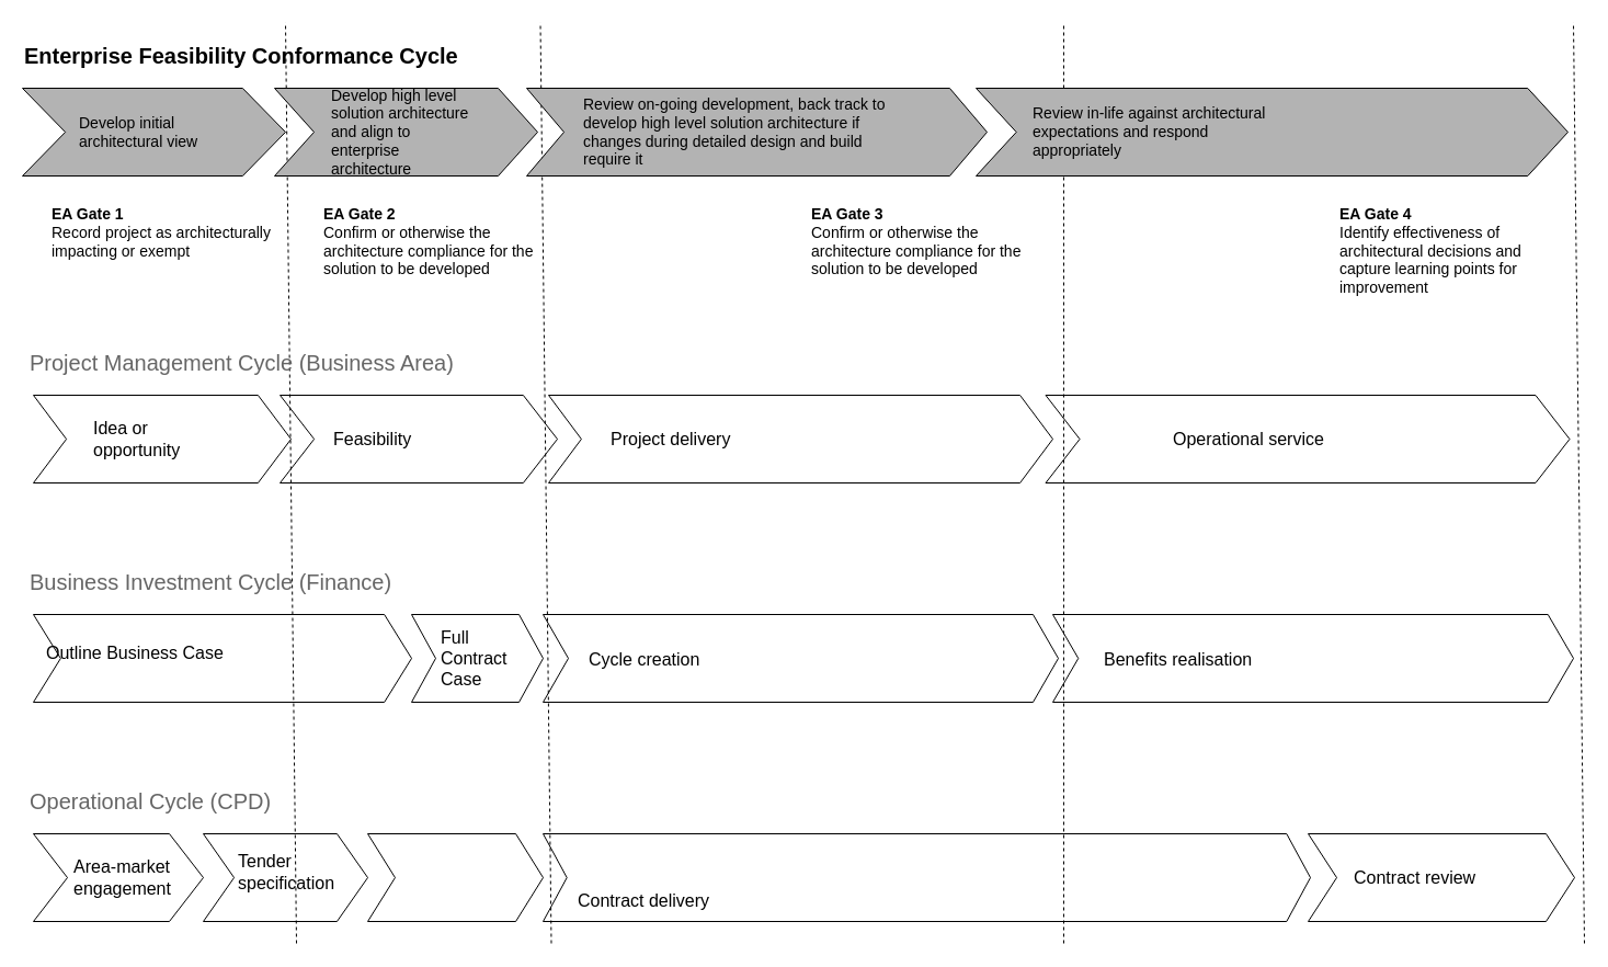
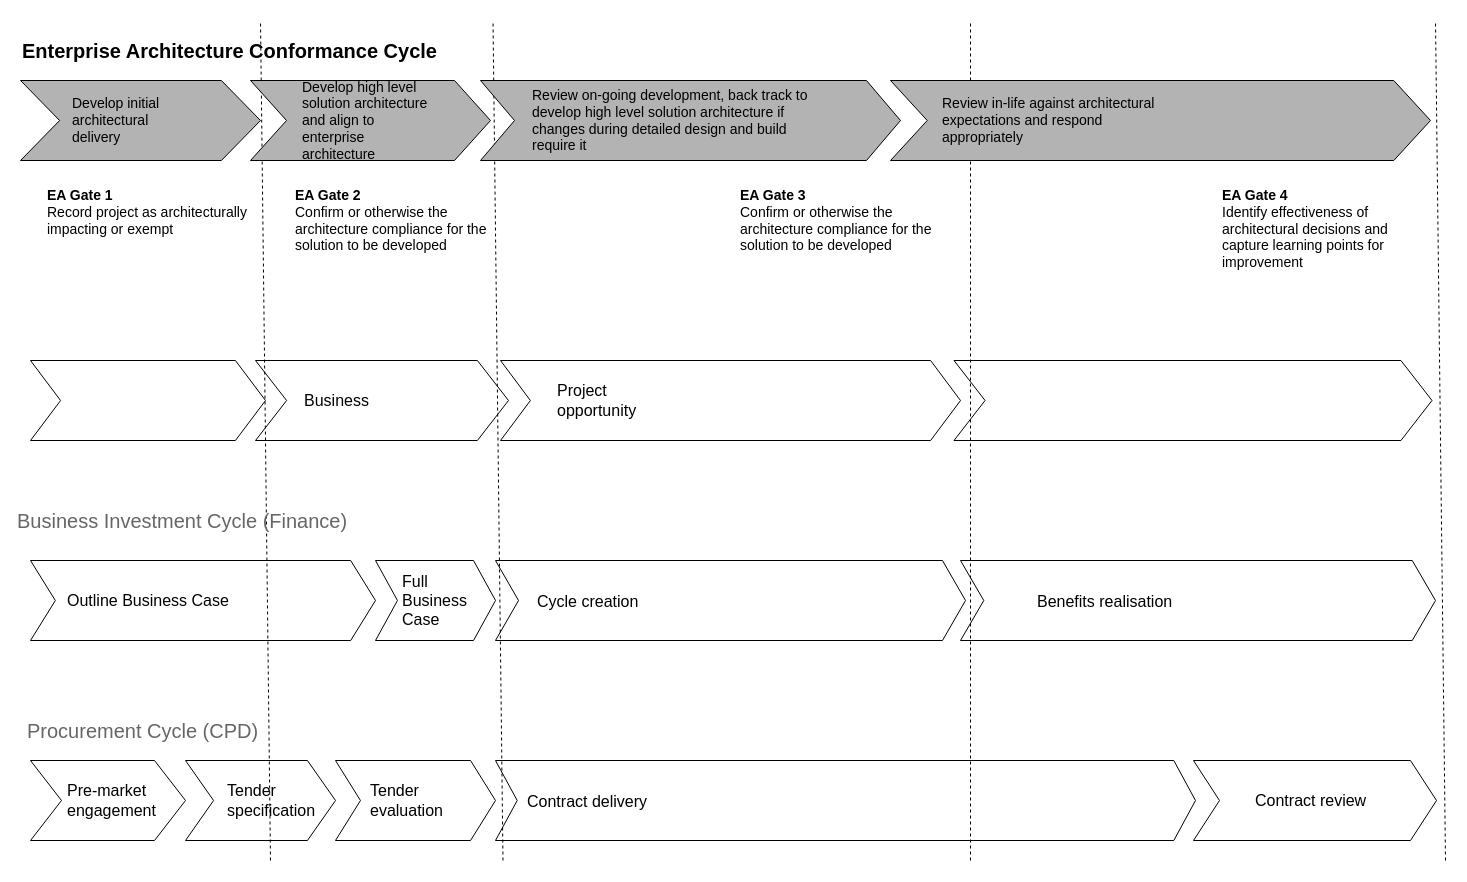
  <mxCell id="0" />
  <mxCell id="1" parent="0" />
  <mxCell id="2" value="" style="endArrow=none;dashed=1;html=1;" parent="1" edge="1"><mxGeometry width="50" height="50" relative="1" as="geometry"><mxPoint x="270" y="860" as="sourcePoint" /><mxPoint x="260" y="20" as="targetPoint" /></mxGeometry></mxCell>
  <mxCell id="3" value="" style="endArrow=none;dashed=1;html=1;" parent="1" edge="1"><mxGeometry width="50" height="50" relative="1" as="geometry"><mxPoint x="502.5" y="860" as="sourcePoint" /><mxPoint x="492.5" y="20" as="targetPoint" /></mxGeometry></mxCell>
  <mxCell id="4" value="" style="endArrow=none;dashed=1;html=1;" parent="1" edge="1"><mxGeometry width="50" height="50" relative="1" as="geometry"><mxPoint x="970" y="860" as="sourcePoint" /><mxPoint x="970" y="20" as="targetPoint" /></mxGeometry></mxCell>
  <mxCell id="5" value="&lt;p style=&quot;margin: 0 0 0 40px ; border: none ; padding: 0px&quot;&gt;&lt;br&gt;&lt;/p&gt;" style="shape=step;whiteSpace=wrap;html=1;fontSize=28;fillColor=#B3B3B3;fontColor=#FFFFFF;strokeColor=#000000;align=center;perimeterSpacing=1;rounded=0;shadow=0;comic=0;size=0.163;" parent="1" vertex="1"><mxGeometry x="20" y="80" width="240" height="80" as="geometry" /></mxCell>
- <mxCell id="6" value="&lt;font style=&quot;font-size: 20px&quot; color=&quot;#666666&quot;&gt;Project Management Cycle (Business Area)&lt;/font&gt;" style="text;html=1;strokeColor=none;fillColor=none;align=left;verticalAlign=middle;whiteSpace=wrap;rounded=0;" parent="1" vertex="1"><mxGeometry x="25" y="320" width="910" height="20" as="geometry" /></mxCell>
- <mxCell id="7" value="&lt;font style=&quot;font-size: 20px&quot;&gt;&lt;b&gt;Enterprise Feasibility Conformance Cycle&lt;/b&gt;&lt;/font&gt;" style="text;html=1;strokeColor=none;fillColor=none;align=left;verticalAlign=middle;whiteSpace=wrap;rounded=0;" parent="1" vertex="1"><mxGeometry x="20" y="40" width="910" height="20" as="geometry" /></mxCell>
- <mxCell id="8" value="&lt;font style=&quot;font-size: 20px&quot; color=&quot;#666666&quot;&gt;Business Investment Cycle (Finance)&lt;/font&gt;" style="text;html=1;strokeColor=none;fillColor=none;align=left;verticalAlign=middle;whiteSpace=wrap;rounded=0;" parent="1" vertex="1"><mxGeometry x="25" y="520" width="910" height="20" as="geometry" /></mxCell>
- <mxCell id="9" value="&lt;font style=&quot;font-size: 20px&quot; color=&quot;#666666&quot;&gt;Operational Cycle (CPD)&lt;/font&gt;" style="text;html=1;strokeColor=none;fillColor=none;align=left;verticalAlign=middle;whiteSpace=wrap;rounded=0;" parent="1" vertex="1"><mxGeometry x="25" y="720" width="910" height="20" as="geometry" /></mxCell>
+ <mxCell id="7" value="&lt;font style=&quot;font-size: 20px&quot;&gt;&lt;b&gt;Enterprise Architecture Conformance Cycle&lt;/b&gt;&lt;/font&gt;" style="text;html=1;strokeColor=none;fillColor=none;align=left;verticalAlign=middle;whiteSpace=wrap;rounded=0;" parent="1" vertex="1"><mxGeometry x="20" y="40" width="910" height="20" as="geometry" /></mxCell>
+ <mxCell id="8" value="&lt;font style=&quot;font-size: 20px&quot; color=&quot;#666666&quot;&gt;Business Investment Cycle (Finance)&lt;/font&gt;" style="text;html=1;strokeColor=none;fillColor=none;align=left;verticalAlign=middle;whiteSpace=wrap;rounded=0;" parent="1" vertex="1"><mxGeometry x="15" y="510" width="910" height="20" as="geometry" /></mxCell>
+ <mxCell id="9" value="&lt;font style=&quot;font-size: 20px&quot; color=&quot;#666666&quot;&gt;Procurement Cycle (CPD)&lt;/font&gt;" style="text;html=1;strokeColor=none;fillColor=none;align=left;verticalAlign=middle;whiteSpace=wrap;rounded=0;" parent="1" vertex="1"><mxGeometry x="25" y="720" width="910" height="20" as="geometry" /></mxCell>
  <mxCell id="10" value="&lt;blockquote style=&quot;margin: 0 0 0 40px ; border: none ; padding: 0px&quot;&gt;&lt;br&gt;&lt;/blockquote&gt;" style="shape=step;whiteSpace=wrap;html=1;fontSize=28;fillColor=#B3B3B3;fontColor=#FFFFFF;strokeColor=#000000;align=center;perimeterSpacing=1;rounded=0;shadow=0;comic=0;size=0.15;" parent="1" vertex="1"><mxGeometry x="250" y="80" width="240" height="80" as="geometry" /></mxCell>
  <mxCell id="11" value="&lt;p style=&quot;margin: 0 0 0 40px ; border: none ; padding: 0px&quot;&gt;&lt;br&gt;&lt;/p&gt;" style="shape=step;whiteSpace=wrap;html=1;fontSize=28;fillColor=none;fontColor=#FFFFFF;strokeColor=#000000;align=center;perimeterSpacing=1;rounded=0;shadow=0;comic=0;" parent="1" vertex="1"><mxGeometry x="30" y="760" width="155" height="80" as="geometry" /></mxCell>
  <mxCell id="12" value="&lt;p style=&quot;margin: 0 0 0 40px ; border: none ; padding: 0px&quot;&gt;&lt;br&gt;&lt;/p&gt;" style="shape=step;whiteSpace=wrap;html=1;fontSize=28;fillColor=none;fontColor=#FFFFFF;strokeColor=#000000;align=center;perimeterSpacing=1;rounded=0;shadow=0;comic=0;size=0.187;" parent="1" vertex="1"><mxGeometry x="185" y="760" width="150" height="80" as="geometry" /></mxCell>
  <mxCell id="13" value="&lt;p style=&quot;margin: 0 0 0 40px ; border: none ; padding: 0px&quot;&gt;&lt;br&gt;&lt;/p&gt;" style="shape=step;whiteSpace=wrap;html=1;fontSize=28;fillColor=none;fontColor=#FFFFFF;strokeColor=#000000;align=center;perimeterSpacing=1;rounded=0;shadow=0;comic=0;size=0.156;" parent="1" vertex="1"><mxGeometry x="335" y="760" width="160" height="80" as="geometry" /></mxCell>
  <mxCell id="14" value="&lt;p style=&quot;margin: 0 0 0 40px ; border: none ; padding: 0px&quot;&gt;&lt;br&gt;&lt;/p&gt;" style="shape=step;whiteSpace=wrap;html=1;fontSize=28;fillColor=none;fontColor=#FFFFFF;strokeColor=#000000;align=center;perimeterSpacing=1;rounded=0;shadow=0;comic=0;size=0.107;" parent="1" vertex="1"><mxGeometry x="1193" y="760" width="243" height="80" as="geometry" /></mxCell>
  <mxCell id="15" value="&lt;p style=&quot;margin: 0 0 0 40px ; border: none ; padding: 0px&quot;&gt;&lt;br&gt;&lt;/p&gt;" style="shape=step;whiteSpace=wrap;html=1;fontSize=28;fillColor=none;fontColor=#FFFFFF;strokeColor=#000000;align=center;perimeterSpacing=1;rounded=0;shadow=0;comic=0;size=0.072;" parent="1" vertex="1"><mxGeometry x="30" y="560" width="345" height="80" as="geometry" /></mxCell>
- <mxCell id="16" value="&lt;div&gt;&lt;span&gt;&lt;font style=&quot;font-size: 14px&quot;&gt;Develop initial architectural view&lt;/font&gt;&lt;/span&gt;&lt;/div&gt;" style="text;html=1;strokeColor=none;fillColor=none;align=left;verticalAlign=middle;whiteSpace=wrap;rounded=0;shadow=0;comic=0;" parent="1" vertex="1"><mxGeometry x="70" y="90" width="130" height="60" as="geometry" /></mxCell>
+ <mxCell id="16" value="&lt;div&gt;&lt;span&gt;&lt;font style=&quot;font-size: 14px&quot;&gt;Develop initial architectural delivery&lt;/font&gt;&lt;/span&gt;&lt;/div&gt;" style="text;html=1;strokeColor=none;fillColor=none;align=left;verticalAlign=middle;whiteSpace=wrap;rounded=0;shadow=0;comic=0;" parent="1" vertex="1"><mxGeometry x="70" y="90" width="130" height="60" as="geometry" /></mxCell>
  <mxCell id="17" value="&lt;p style=&quot;margin: 0 0 0 40px ; border: none ; padding: 0px&quot;&gt;&lt;br&gt;&lt;/p&gt;" style="shape=step;whiteSpace=wrap;html=1;fontSize=28;fillColor=none;fontColor=#FFFFFF;strokeColor=#000000;align=center;perimeterSpacing=1;rounded=0;shadow=0;comic=0;size=0.128;" parent="1" vertex="1"><mxGeometry x="30" y="360" width="235" height="80" as="geometry" /></mxCell>
- <mxCell id="18" value="&lt;font style=&quot;font-size: 16px&quot;&gt;Idea or opportunity&lt;/font&gt;" style="text;html=1;strokeColor=none;fillColor=none;align=left;verticalAlign=middle;whiteSpace=wrap;rounded=0;shadow=0;comic=0;" parent="1" vertex="1"><mxGeometry x="82.5" y="370" width="130" height="60" as="geometry" /></mxCell>
- <mxCell id="19" value="&lt;font style=&quot;font-size: 16px&quot;&gt;Outline Business Case&lt;/font&gt;" style="text;html=1;strokeColor=none;fillColor=none;align=left;verticalAlign=middle;whiteSpace=wrap;rounded=0;shadow=0;comic=0;" parent="1" vertex="1"><mxGeometry x="40" y="565" width="165" height="60" as="geometry" /></mxCell>
+ <mxCell id="19" value="&lt;font style=&quot;font-size: 16px&quot;&gt;Outline Business Case&lt;/font&gt;" style="text;html=1;strokeColor=none;fillColor=none;align=left;verticalAlign=middle;whiteSpace=wrap;rounded=0;shadow=0;comic=0;" parent="1" vertex="1"><mxGeometry x="65" y="570" width="165" height="60" as="geometry" /></mxCell>
  <mxCell id="20" value="&lt;div&gt;&lt;span&gt;&lt;font style=&quot;font-size: 14px&quot;&gt;Develop high level solution architecture and align to enterprise architecture&lt;/font&gt;&lt;/span&gt;&lt;/div&gt;" style="text;html=1;strokeColor=none;fillColor=none;align=left;verticalAlign=middle;whiteSpace=wrap;rounded=0;shadow=0;comic=0;" parent="1" vertex="1"><mxGeometry x="300" y="90" width="140" height="60" as="geometry" /></mxCell>
  <mxCell id="21" value="&lt;p style=&quot;margin: 0 0 0 40px ; border: none ; padding: 0px&quot;&gt;&lt;br&gt;&lt;/p&gt;" style="shape=step;whiteSpace=wrap;html=1;fontSize=28;fillColor=none;fontColor=#FFFFFF;strokeColor=#000000;align=center;perimeterSpacing=1;rounded=0;shadow=0;comic=0;size=0.183;" parent="1" vertex="1"><mxGeometry x="375" y="560" width="120" height="80" as="geometry" /></mxCell>
  <mxCell id="22" value="&lt;blockquote style=&quot;margin: 0 0 0 40px ; border: none ; padding: 0px&quot;&gt;&lt;br&gt;&lt;/blockquote&gt;" style="shape=step;whiteSpace=wrap;html=1;fontSize=28;fillColor=#B3B3B3;fontColor=#FFFFFF;strokeColor=#000000;align=center;perimeterSpacing=1;rounded=0;shadow=0;comic=0;size=0.081;" parent="1" vertex="1"><mxGeometry x="480" y="80" width="420" height="80" as="geometry" /></mxCell>
  <mxCell id="23" value="&lt;div&gt;&lt;span&gt;&lt;font style=&quot;font-size: 14px&quot;&gt;Review on-going development, back track to develop high level solution architecture if changes during detailed design and build require it&lt;/font&gt;&lt;/span&gt;&lt;/div&gt;" style="text;html=1;strokeColor=none;fillColor=none;align=left;verticalAlign=middle;whiteSpace=wrap;rounded=0;shadow=0;comic=0;" parent="1" vertex="1"><mxGeometry x="530" y="90" width="300" height="60" as="geometry" /></mxCell>
  <mxCell id="24" value="&lt;blockquote style=&quot;margin: 0 0 0 40px ; border: none ; padding: 0px&quot;&gt;&lt;br&gt;&lt;/blockquote&gt;" style="shape=step;whiteSpace=wrap;html=1;fontSize=28;fillColor=#B3B3B3;fontColor=#FFFFFF;strokeColor=#000000;align=center;perimeterSpacing=1;rounded=0;shadow=0;comic=0;size=0.068;" parent="1" vertex="1"><mxGeometry x="890" y="80" width="540" height="80" as="geometry" /></mxCell>
  <mxCell id="25" value="&lt;div&gt;&lt;span&gt;&lt;font style=&quot;font-size: 14px&quot;&gt;Review in-life against architectural expectations and respond appropriately&lt;/font&gt;&lt;/span&gt;&lt;/div&gt;" style="text;html=1;strokeColor=none;fillColor=none;align=left;verticalAlign=middle;whiteSpace=wrap;rounded=0;shadow=0;comic=0;" parent="1" vertex="1"><mxGeometry x="940" y="90" width="230" height="60" as="geometry" /></mxCell>
  <mxCell id="26" value="&lt;p style=&quot;margin: 0 0 0 40px ; border: none ; padding: 0px&quot;&gt;&lt;br&gt;&lt;/p&gt;" style="shape=step;whiteSpace=wrap;html=1;fontSize=28;fillColor=none;fontColor=#FFFFFF;strokeColor=#000000;align=center;perimeterSpacing=1;rounded=0;shadow=0;comic=0;size=0.123;" parent="1" vertex="1"><mxGeometry x="255" y="360" width="253" height="80" as="geometry" /></mxCell>
- <mxCell id="27" value="&lt;font style=&quot;font-size: 16px&quot;&gt;Feasibility&lt;/font&gt;" style="text;html=1;strokeColor=none;fillColor=none;align=left;verticalAlign=middle;whiteSpace=wrap;rounded=0;shadow=0;comic=0;" parent="1" vertex="1"><mxGeometry x="301.5" y="370" width="130" height="60" as="geometry" /></mxCell>
+ <mxCell id="27" value="&lt;font style=&quot;font-size: 16px&quot;&gt;Business&lt;/font&gt;" style="text;html=1;strokeColor=none;fillColor=none;align=left;verticalAlign=middle;whiteSpace=wrap;rounded=0;shadow=0;comic=0;" parent="1" vertex="1"><mxGeometry x="301.5" y="370" width="130" height="60" as="geometry" /></mxCell>
  <mxCell id="28" value="&lt;p style=&quot;margin: 0 0 0 40px ; border: none ; padding: 0px&quot;&gt;&lt;br&gt;&lt;/p&gt;" style="shape=step;whiteSpace=wrap;html=1;fontSize=28;fillColor=none;fontColor=#FFFFFF;strokeColor=#000000;align=center;perimeterSpacing=1;rounded=0;shadow=0;comic=0;size=0.065;" parent="1" vertex="1"><mxGeometry x="500" y="360" width="460" height="80" as="geometry" /></mxCell>
  <mxCell id="29" value="&lt;p style=&quot;margin: 0 0 0 40px ; border: none ; padding: 0px&quot;&gt;&lt;br&gt;&lt;/p&gt;" style="shape=step;whiteSpace=wrap;html=1;fontSize=28;fillColor=none;fontColor=#FFFFFF;strokeColor=#000000;align=center;perimeterSpacing=1;rounded=0;shadow=0;comic=0;size=0.065;" parent="1" vertex="1"><mxGeometry x="953.5" y="360" width="478" height="80" as="geometry" /></mxCell>
- <mxCell id="30" value="&lt;font style=&quot;font-size: 16px&quot;&gt;Project delivery&lt;/font&gt;" style="text;html=1;strokeColor=none;fillColor=none;align=left;verticalAlign=middle;whiteSpace=wrap;rounded=0;shadow=0;comic=0;" parent="1" vertex="1"><mxGeometry x="555" y="370" width="130" height="60" as="geometry" /></mxCell>
- <mxCell id="31" value="&lt;span style=&quot;font-size: 16px&quot;&gt;Operational service&lt;/span&gt;" style="text;html=1;strokeColor=none;fillColor=none;align=left;verticalAlign=middle;whiteSpace=wrap;rounded=0;shadow=0;comic=0;" parent="1" vertex="1"><mxGeometry x="1067.5" y="370" width="200" height="60" as="geometry" /></mxCell>
- <mxCell id="32" value="&lt;font style=&quot;font-size: 16px&quot;&gt;Area-market engagement&lt;/font&gt;" style="text;html=1;strokeColor=none;fillColor=none;align=left;verticalAlign=middle;whiteSpace=wrap;rounded=0;shadow=0;comic=0;" parent="1" vertex="1"><mxGeometry x="65" y="770" width="130" height="60" as="geometry" /></mxCell>
- <mxCell id="33" value="&lt;font style=&quot;font-size: 16px&quot;&gt;Tender specification&lt;/font&gt;" style="text;html=1;strokeColor=none;fillColor=none;align=left;verticalAlign=middle;whiteSpace=wrap;rounded=0;shadow=0;comic=0;" parent="1" vertex="1"><mxGeometry x="215" y="765" width="80" height="60" as="geometry" /></mxCell>
- <mxCell id="35" value="&lt;font style=&quot;font-size: 16px&quot;&gt;Contract review&lt;/font&gt;" style="text;html=1;strokeColor=none;fillColor=none;align=left;verticalAlign=middle;whiteSpace=wrap;rounded=0;shadow=0;comic=0;" parent="1" vertex="1"><mxGeometry x="1232.5" y="770" width="130" height="60" as="geometry" /></mxCell>
+ <mxCell id="30" value="&lt;font style=&quot;font-size: 16px&quot;&gt;Project opportunity&lt;/font&gt;" style="text;html=1;strokeColor=none;fillColor=none;align=left;verticalAlign=middle;whiteSpace=wrap;rounded=0;shadow=0;comic=0;" parent="1" vertex="1"><mxGeometry x="555" y="370" width="130" height="60" as="geometry" /></mxCell>
+ <mxCell id="32" value="&lt;font style=&quot;font-size: 16px&quot;&gt;Pre-market engagement&lt;/font&gt;" style="text;html=1;strokeColor=none;fillColor=none;align=left;verticalAlign=middle;whiteSpace=wrap;rounded=0;shadow=0;comic=0;" parent="1" vertex="1"><mxGeometry x="65" y="770" width="130" height="60" as="geometry" /></mxCell>
+ <mxCell id="33" value="&lt;font style=&quot;font-size: 16px&quot;&gt;Tender specification&lt;/font&gt;" style="text;html=1;strokeColor=none;fillColor=none;align=left;verticalAlign=middle;whiteSpace=wrap;rounded=0;shadow=0;comic=0;" parent="1" vertex="1"><mxGeometry x="225" y="770" width="80" height="60" as="geometry" /></mxCell>
+ <mxCell id="34" value="&lt;font style=&quot;font-size: 16px&quot;&gt;Tender evaluation&lt;/font&gt;" style="text;html=1;strokeColor=none;fillColor=none;align=left;verticalAlign=middle;whiteSpace=wrap;rounded=0;shadow=0;comic=0;" parent="1" vertex="1"><mxGeometry x="368" y="770" width="127" height="60" as="geometry" /></mxCell>
+ <mxCell id="35" value="&lt;font style=&quot;font-size: 16px&quot;&gt;Contract review&lt;/font&gt;" style="text;html=1;strokeColor=none;fillColor=none;align=left;verticalAlign=middle;whiteSpace=wrap;rounded=0;shadow=0;comic=0;" parent="1" vertex="1"><mxGeometry x="1252.5" y="770" width="130" height="60" as="geometry" /></mxCell>
  <mxCell id="36" value="&lt;p style=&quot;margin: 0 0 0 40px ; border: none ; padding: 0px&quot;&gt;&lt;br&gt;&lt;/p&gt;" style="shape=step;whiteSpace=wrap;html=1;fontSize=28;fillColor=none;fontColor=#FFFFFF;strokeColor=#000000;align=center;perimeterSpacing=1;rounded=0;shadow=0;comic=0;size=0.049;" parent="1" vertex="1"><mxGeometry x="495" y="560" width="470" height="80" as="geometry" /></mxCell>
  <mxCell id="37" value="&lt;font style=&quot;font-size: 16px&quot;&gt;Cycle creation&lt;/font&gt;" style="text;html=1;" parent="1" vertex="1"><mxGeometry x="535" y="585" width="150" height="30" as="geometry" /></mxCell>
  <mxCell id="38" value="&lt;p style=&quot;margin: 0 0 0 40px ; border: none ; padding: 0px&quot;&gt;&lt;br&gt;&lt;/p&gt;" style="shape=step;whiteSpace=wrap;html=1;fontSize=28;fillColor=none;fontColor=#FFFFFF;strokeColor=#000000;align=center;perimeterSpacing=1;rounded=0;shadow=0;comic=0;size=0.049;" parent="1" vertex="1"><mxGeometry x="960" y="560" width="475" height="80" as="geometry" /></mxCell>
- <mxCell id="39" value="&lt;font style=&quot;font-size: 16px&quot;&gt;Benefits realisation&lt;/font&gt;" style="text;html=1;" parent="1" vertex="1"><mxGeometry x="1005" y="585" width="150" height="30" as="geometry" /></mxCell>
+ <mxCell id="39" value="&lt;font style=&quot;font-size: 16px&quot;&gt;Benefits realisation&lt;/font&gt;" style="text;html=1;" parent="1" vertex="1"><mxGeometry x="1035" y="585" width="150" height="30" as="geometry" /></mxCell>
  <mxCell id="40" value="&lt;p style=&quot;margin: 0 0 0 40px ; border: none ; padding: 0px&quot;&gt;&lt;br&gt;&lt;/p&gt;" style="shape=step;whiteSpace=wrap;html=1;fontSize=28;fillColor=none;fontColor=#FFFFFF;strokeColor=#000000;align=center;perimeterSpacing=1;rounded=0;shadow=0;comic=0;size=0.031;" parent="1" vertex="1"><mxGeometry x="495" y="760" width="700" height="80" as="geometry" /></mxCell>
- <mxCell id="41" value="&lt;font style=&quot;font-size: 16px&quot;&gt;Contract delivery&lt;/font&gt;" style="text;html=1;" parent="1" vertex="1"><mxGeometry x="525" y="805" width="120" height="30" as="geometry" /></mxCell>
- <mxCell id="42" value="&lt;font style=&quot;font-size: 16px&quot;&gt;Full Contract Case&lt;/font&gt;" style="text;html=1;strokeColor=none;fillColor=none;align=left;verticalAlign=middle;whiteSpace=wrap;rounded=0;shadow=0;comic=0;" parent="1" vertex="1"><mxGeometry x="400" y="570" width="70" height="60" as="geometry" /></mxCell>
+ <mxCell id="41" value="&lt;font style=&quot;font-size: 16px&quot;&gt;Contract delivery&lt;/font&gt;" style="text;html=1;" parent="1" vertex="1"><mxGeometry x="525" y="785" width="120" height="30" as="geometry" /></mxCell>
+ <mxCell id="42" value="&lt;font style=&quot;font-size: 16px&quot;&gt;Full Business Case&lt;/font&gt;" style="text;html=1;strokeColor=none;fillColor=none;align=left;verticalAlign=middle;whiteSpace=wrap;rounded=0;shadow=0;comic=0;" parent="1" vertex="1"><mxGeometry x="400" y="570" width="70" height="60" as="geometry" /></mxCell>
  <mxCell id="43" value="&lt;b&gt;&lt;font style=&quot;font-size: 14px&quot;&gt;EA Gate 1&lt;/font&gt;&lt;/b&gt;&lt;br&gt;&lt;font style=&quot;font-size: 14px&quot;&gt;Record project as architecturally impacting or exempt&lt;/font&gt;" style="text;html=1;strokeColor=none;fillColor=none;align=left;verticalAlign=top;whiteSpace=wrap;rounded=0;shadow=0;comic=0;labelBackgroundColor=#ffffff;" parent="1" vertex="1"><mxGeometry x="45" y="180" width="215" height="80" as="geometry" /></mxCell>
  <mxCell id="44" value="&lt;b&gt;&lt;font style=&quot;font-size: 14px&quot;&gt;EA Gate 2&lt;/font&gt;&lt;/b&gt;&lt;br&gt;&lt;font style=&quot;font-size: 14px&quot;&gt;Confirm or otherwise the architecture compliance for the solution to be developed&lt;/font&gt;" style="text;html=1;strokeColor=none;fillColor=none;align=left;verticalAlign=top;whiteSpace=wrap;rounded=0;shadow=0;comic=0;" parent="1" vertex="1"><mxGeometry x="292.5" y="180" width="215" height="80" as="geometry" /></mxCell>
  <mxCell id="45" value="" style="endArrow=none;dashed=1;html=1;" parent="1" edge="1"><mxGeometry width="50" height="50" relative="1" as="geometry"><mxPoint x="1445" y="860" as="sourcePoint" /><mxPoint x="1435" y="20" as="targetPoint" /></mxGeometry></mxCell>
  <mxCell id="46" value="&lt;b&gt;&lt;font style=&quot;font-size: 14px&quot;&gt;EA Gate 3&lt;/font&gt;&lt;/b&gt;&lt;br&gt;&lt;font style=&quot;font-size: 14px&quot;&gt;Confirm or otherwise the architecture compliance for the solution to be developed&lt;/font&gt;" style="text;html=1;strokeColor=none;fillColor=none;align=left;verticalAlign=top;whiteSpace=wrap;rounded=0;shadow=0;comic=0;" parent="1" vertex="1"><mxGeometry x="737.5" y="180" width="215" height="80" as="geometry" /></mxCell>
  <mxCell id="47" value="&lt;font style=&quot;font-size: 14px&quot;&gt;&lt;b style=&quot;font-size: 14px&quot;&gt;EA Gate 4&lt;/b&gt;&lt;br&gt;&lt;font style=&quot;font-size: 14px&quot;&gt;I&lt;/font&gt;&lt;/font&gt;&lt;font style=&quot;font-size: 14px&quot;&gt;dentify effectiveness of architectural decisions and capture learning points for improvement&lt;/font&gt;" style="text;html=1;strokeColor=none;fillColor=none;align=left;verticalAlign=top;whiteSpace=wrap;rounded=0;shadow=0;comic=0;" parent="1" vertex="1"><mxGeometry x="1220" y="180" width="215" height="80" as="geometry" /></mxCell>
